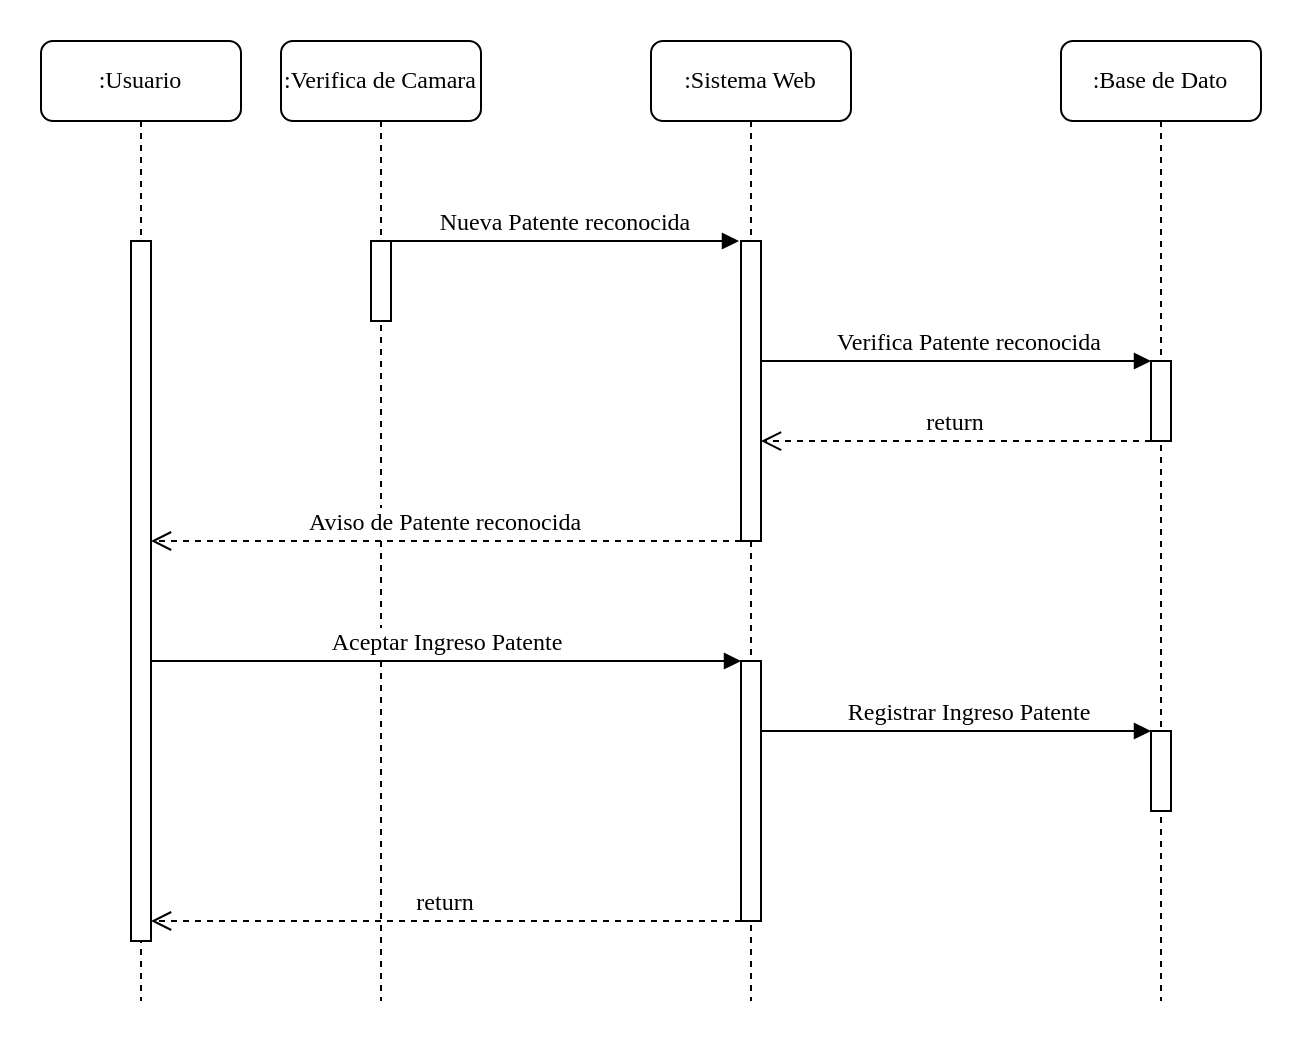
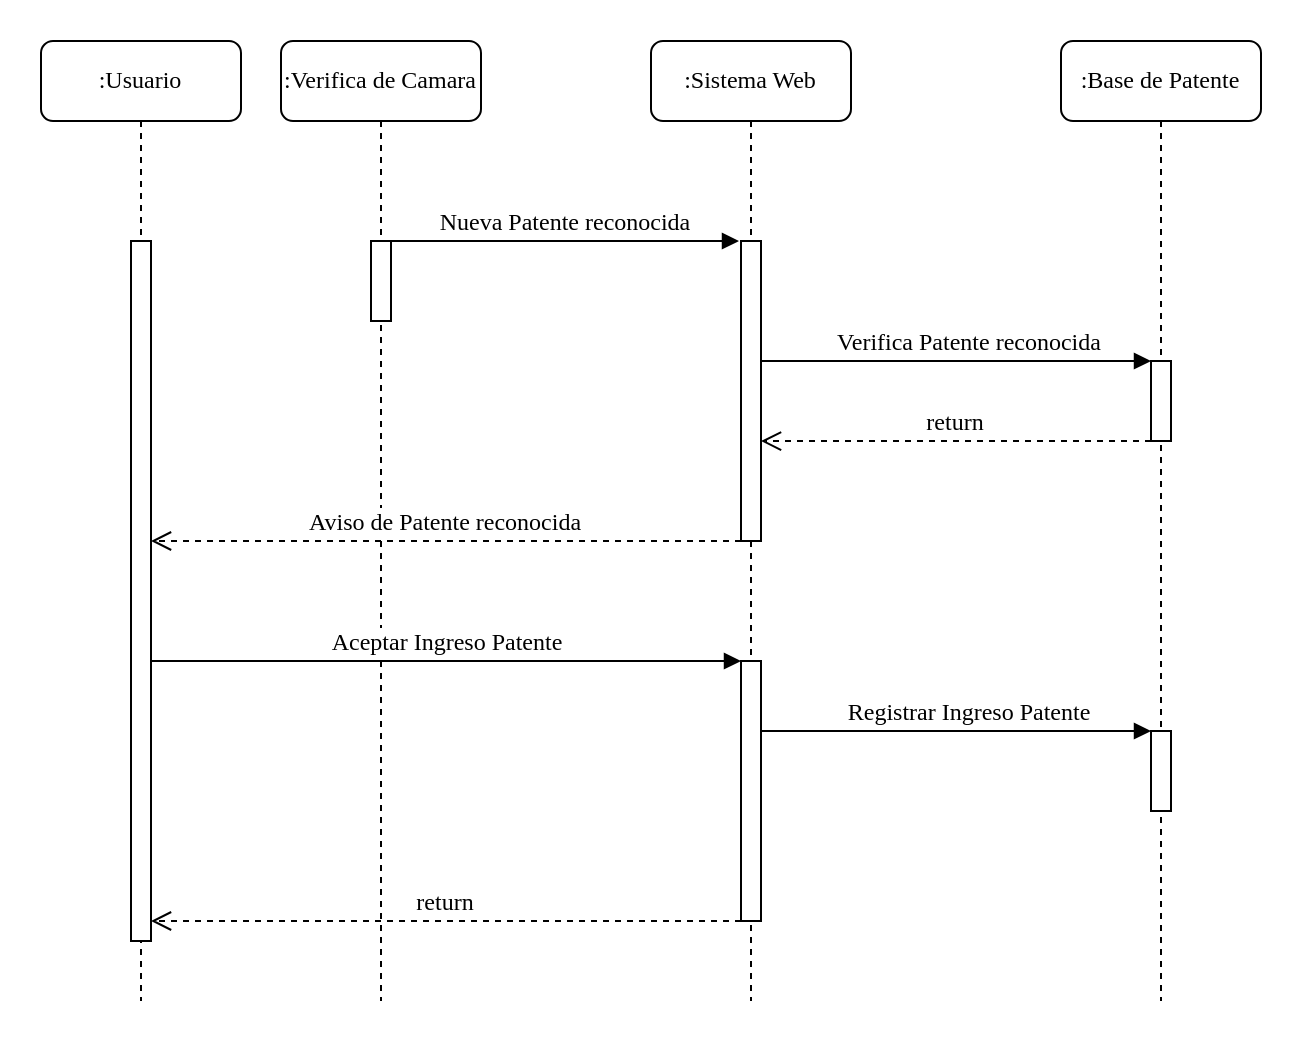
  <mxCell id="0" />
  <mxCell id="1" parent="0" />
  <mxCell id="2" value=":Sistema Web" style="shape=umlLifeline;perimeter=lifelinePerimeter;whiteSpace=wrap;html=1;container=1;collapsible=0;recursiveResize=0;outlineConnect=0;rounded=1;shadow=0;comic=0;labelBackgroundColor=none;strokeColor=#000000;strokeWidth=1;fillColor=#FFFFFF;fontFamily=Verdana;fontSize=12;fontColor=#000000;align=center;" parent="1" vertex="1"><mxGeometry x="325" y="20" width="100" height="480" as="geometry" /></mxCell>
  <mxCell id="3" value="" style="html=1;points=[];perimeter=orthogonalPerimeter;rounded=0;shadow=0;comic=0;labelBackgroundColor=none;strokeColor=#000000;strokeWidth=1;fillColor=#FFFFFF;fontFamily=Verdana;fontSize=12;fontColor=#000000;align=center;" vertex="1" parent="2"><mxGeometry x="45" y="100" width="10" height="150" as="geometry" /></mxCell>
  <mxCell id="4" value="" style="html=1;points=[];perimeter=orthogonalPerimeter;rounded=0;shadow=0;comic=0;labelBackgroundColor=none;strokeColor=#000000;strokeWidth=1;fillColor=#FFFFFF;fontFamily=Verdana;fontSize=12;fontColor=#000000;align=center;" vertex="1" parent="2"><mxGeometry x="45" y="310" width="10" height="130" as="geometry" /></mxCell>
- <mxCell id="5" value=":Base de Dato" style="shape=umlLifeline;perimeter=lifelinePerimeter;whiteSpace=wrap;html=1;container=1;collapsible=0;recursiveResize=0;outlineConnect=0;rounded=1;shadow=0;comic=0;labelBackgroundColor=none;strokeColor=#000000;strokeWidth=1;fillColor=#FFFFFF;fontFamily=Verdana;fontSize=12;fontColor=#000000;align=center;" parent="1" vertex="1"><mxGeometry x="530" y="20" width="100" height="480" as="geometry" /></mxCell>
+ <mxCell id="5" value=":Base de Patente" style="shape=umlLifeline;perimeter=lifelinePerimeter;whiteSpace=wrap;html=1;container=1;collapsible=0;recursiveResize=0;outlineConnect=0;rounded=1;shadow=0;comic=0;labelBackgroundColor=none;strokeColor=#000000;strokeWidth=1;fillColor=#FFFFFF;fontFamily=Verdana;fontSize=12;fontColor=#000000;align=center;" parent="1" vertex="1"><mxGeometry x="530" y="20" width="100" height="480" as="geometry" /></mxCell>
  <mxCell id="6" value="" style="html=1;points=[];perimeter=orthogonalPerimeter;rounded=0;shadow=0;comic=0;labelBackgroundColor=none;strokeColor=#000000;strokeWidth=1;fillColor=#FFFFFF;fontFamily=Verdana;fontSize=12;fontColor=#000000;align=center;" parent="5" vertex="1"><mxGeometry x="45" y="160" width="10" height="40" as="geometry" /></mxCell>
  <mxCell id="7" value="" style="html=1;points=[];perimeter=orthogonalPerimeter;rounded=0;shadow=0;comic=0;labelBackgroundColor=none;strokeColor=#000000;strokeWidth=1;fillColor=#FFFFFF;fontFamily=Verdana;fontSize=12;fontColor=#000000;align=center;" vertex="1" parent="5"><mxGeometry x="45" y="345" width="10" height="40" as="geometry" /></mxCell>
  <mxCell id="8" value=":Usuario" style="shape=umlLifeline;perimeter=lifelinePerimeter;whiteSpace=wrap;html=1;container=1;collapsible=0;recursiveResize=0;outlineConnect=0;rounded=1;shadow=0;comic=0;labelBackgroundColor=none;strokeColor=#000000;strokeWidth=1;fillColor=#FFFFFF;fontFamily=Verdana;fontSize=12;fontColor=#000000;align=center;" parent="1" vertex="1"><mxGeometry x="20" y="20" width="100" height="480" as="geometry" /></mxCell>
  <mxCell id="9" value="" style="html=1;points=[];perimeter=orthogonalPerimeter;rounded=0;shadow=0;comic=0;labelBackgroundColor=none;strokeColor=#000000;strokeWidth=1;fillColor=#FFFFFF;fontFamily=Verdana;fontSize=12;fontColor=#000000;align=center;" parent="8" vertex="1"><mxGeometry x="45" y="100" width="10" height="350" as="geometry" /></mxCell>
  <mxCell id="10" value=":Verifica de Camara" style="shape=umlLifeline;perimeter=lifelinePerimeter;whiteSpace=wrap;html=1;container=1;collapsible=0;recursiveResize=0;outlineConnect=0;rounded=1;shadow=0;comic=0;labelBackgroundColor=none;strokeColor=#000000;strokeWidth=1;fillColor=#FFFFFF;fontFamily=Verdana;fontSize=12;fontColor=#000000;align=center;" vertex="1" parent="1"><mxGeometry x="140" y="20" width="100" height="480" as="geometry" /></mxCell>
  <mxCell id="11" value="" style="html=1;points=[];perimeter=orthogonalPerimeter;rounded=0;shadow=0;comic=0;labelBackgroundColor=none;strokeColor=#000000;strokeWidth=1;fillColor=#FFFFFF;fontFamily=Verdana;fontSize=12;fontColor=#000000;align=center;" vertex="1" parent="10"><mxGeometry x="45" y="100" width="10" height="40" as="geometry" /></mxCell>
  <mxCell id="12" value="&lt;font face=&quot;Verdana&quot; style=&quot;font-size: 12px&quot;&gt;Nueva Patente reconocida&lt;/font&gt;" style="html=1;verticalAlign=bottom;endArrow=block;entryX=-0.1;entryY=0;entryDx=0;entryDy=0;entryPerimeter=0;exitX=1;exitY=0;exitDx=0;exitDy=0;exitPerimeter=0;" edge="1" parent="1" source="11" target="3"><mxGeometry width="80" relative="1" as="geometry"><mxPoint x="200" y="120.5" as="sourcePoint" /><mxPoint x="375" y="120" as="targetPoint" /></mxGeometry></mxCell>
  <mxCell id="13" value="&lt;font face=&quot;Verdana&quot; style=&quot;font-size: 12px&quot;&gt;Aviso de Patente reconocida&lt;/font&gt;" style="html=1;verticalAlign=bottom;endArrow=open;dashed=1;endSize=8;exitX=0;exitY=1;exitDx=0;exitDy=0;exitPerimeter=0;" edge="1" parent="1" source="3" target="9"><mxGeometry relative="1" as="geometry"><mxPoint x="350" y="219" as="sourcePoint" /><mxPoint x="80" y="270" as="targetPoint" /></mxGeometry></mxCell>
  <mxCell id="14" value="&lt;font face=&quot;Verdana&quot; style=&quot;font-size: 12px&quot;&gt;Aceptar Ingreso Patente&lt;/font&gt;" style="html=1;verticalAlign=bottom;endArrow=block;entryX=0;entryY=0;entryDx=0;entryDy=0;entryPerimeter=0;" edge="1" parent="1" target="4"><mxGeometry width="80" relative="1" as="geometry"><mxPoint x="75" y="330" as="sourcePoint" /><mxPoint x="370" y="334" as="targetPoint" /></mxGeometry></mxCell>
  <mxCell id="15" value="&lt;font face=&quot;Verdana&quot; style=&quot;font-size: 12px&quot;&gt;Verifica Patente reconocida&lt;/font&gt;" style="html=1;verticalAlign=bottom;endArrow=block;exitX=1;exitY=0;exitDx=0;exitDy=0;exitPerimeter=0;entryX=0;entryY=0;entryDx=0;entryDy=0;entryPerimeter=0;" edge="1" parent="1" target="6"><mxGeometry x="0.067" width="80" relative="1" as="geometry"><mxPoint x="380" y="180" as="sourcePoint" /><mxPoint x="500" y="180" as="targetPoint" /><mxPoint as="offset" /></mxGeometry></mxCell>
  <mxCell id="16" value="&lt;font face=&quot;Verdana&quot; style=&quot;font-size: 12px&quot;&gt;return&lt;/font&gt;" style="html=1;verticalAlign=bottom;endArrow=open;dashed=1;endSize=8;exitX=0;exitY=1;exitDx=0;exitDy=0;exitPerimeter=0;entryX=1;entryY=0.667;entryDx=0;entryDy=0;entryPerimeter=0;" edge="1" parent="1" source="6" target="3"><mxGeometry relative="1" as="geometry"><mxPoint x="520" y="219.5" as="sourcePoint" /><mxPoint x="390" y="220" as="targetPoint" /></mxGeometry></mxCell>
  <mxCell id="17" value="&lt;font face=&quot;Verdana&quot; style=&quot;font-size: 12px&quot;&gt;Registrar Ingreso Patente&lt;br&gt;&lt;/font&gt;" style="html=1;verticalAlign=bottom;endArrow=block;exitX=1;exitY=0;exitDx=0;exitDy=0;exitPerimeter=0;entryX=0;entryY=0;entryDx=0;entryDy=0;entryPerimeter=0;" edge="1" parent="1" target="7"><mxGeometry x="0.067" width="80" relative="1" as="geometry"><mxPoint x="380" y="365" as="sourcePoint" /><mxPoint x="555" y="365" as="targetPoint" /><mxPoint as="offset" /></mxGeometry></mxCell>
  <mxCell id="18" value="&lt;font face=&quot;Verdana&quot; style=&quot;font-size: 12px&quot;&gt;return&lt;/font&gt;" style="html=1;verticalAlign=bottom;endArrow=open;dashed=1;endSize=8;exitX=0;exitY=1;exitDx=0;exitDy=0;exitPerimeter=0;" edge="1" parent="1" source="4" target="9"><mxGeometry relative="1" as="geometry"><mxPoint x="370" y="459.5" as="sourcePoint" /><mxPoint x="110" y="459" as="targetPoint" /></mxGeometry></mxCell>
